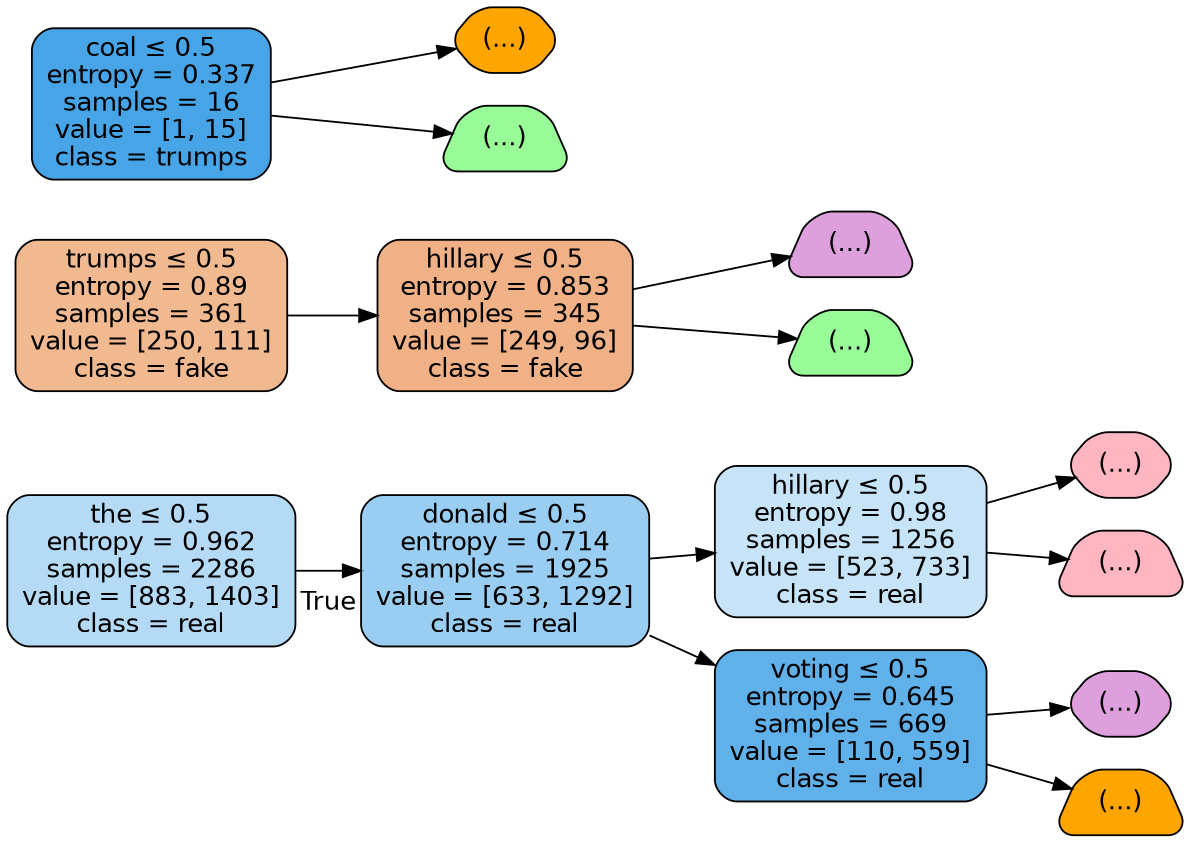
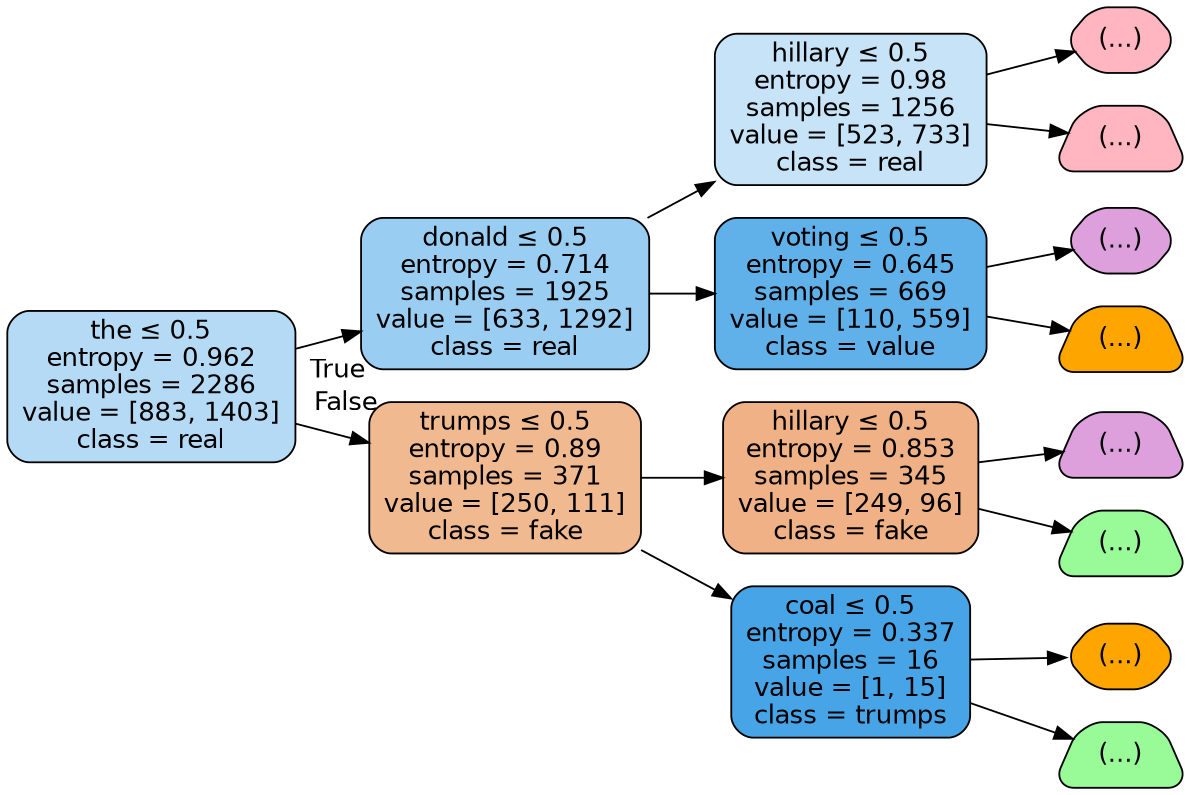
  digraph {
    rankdir=LR
    node [color=black fillcolor=lightpink fontname=helvetica shape=box style="filled, rounded"]
    edge [fontname=helvetica]
    n1 [fillcolor="#399de55f" label=<the &le; 0.5<br/>entropy = 0.962<br/>samples = 2286<br/>value = [883, 1403]<br/>class = real>]
    n2 [fillcolor="#399de582" label=<donald &le; 0.5<br/>entropy = 0.714<br/>samples = 1925<br/>value = [633, 1292]<br/>class = real>]
-   n3 [fillcolor="#e581398e" label=<trumps &le; 0.5<br/>entropy = 0.89<br/>samples = 361<br/>value = [250, 111]<br/>class = fake>]
+   n3 [fillcolor="#e581398e" label=<trumps &le; 0.5<br/>entropy = 0.89<br/>samples = 371<br/>value = [250, 111]<br/>class = fake>]
    n4 [fillcolor="#399de549" label=<hillary &le; 0.5<br/>entropy = 0.98<br/>samples = 1256<br/>value = [523, 733]<br/>class = real>]
-   n5 [fillcolor="#399de5cd" label=<voting &le; 0.5<br/>entropy = 0.645<br/>samples = 669<br/>value = [110, 559]<br/>class = real>]
+   n5 [fillcolor="#399de5cd" label=<voting &le; 0.5<br/>entropy = 0.645<br/>samples = 669<br/>value = [110, 559]<br/>class = value>]
    n6 [fillcolor="#e581399d" label=<hillary &le; 0.5<br/>entropy = 0.853<br/>samples = 345<br/>value = [249, 96]<br/>class = fake>]
    n7 [fillcolor="#399de5ee" label=<coal &le; 0.5<br/>entropy = 0.337<br/>samples = 16<br/>value = [1, 15]<br/>class = trumps>]
    n8 [label="(...)" shape=hexagon]
    n9 [label="(...)" shape=trapezium]
    n10 [fillcolor=plum label="(...)" shape=hexagon]
    n11 [fillcolor=orange label="(...)" shape=trapezium]
    n12 [fillcolor=plum label="(...)" shape=trapezium]
    n13 [fillcolor=palegreen label="(...)" shape=trapezium]
    n14 [fillcolor=orange label="(...)" shape=hexagon]
    n15 [fillcolor=palegreen label="(...)" shape=trapezium]
    n1 -> n2 [headlabel=True labelangle=45 labeldistance=2.5]
+   n1 -> n3 [headlabel=False labelangle=-45 labeldistance=2.5]
    n2 -> n4
    n2 -> n5
    n3 -> n6
+   n3 -> n7
    n4 -> n8
    n4 -> n9
    n5 -> n10
    n5 -> n11
    n6 -> n12
    n6 -> n13
    n7 -> n14
    n7 -> n15
  }
